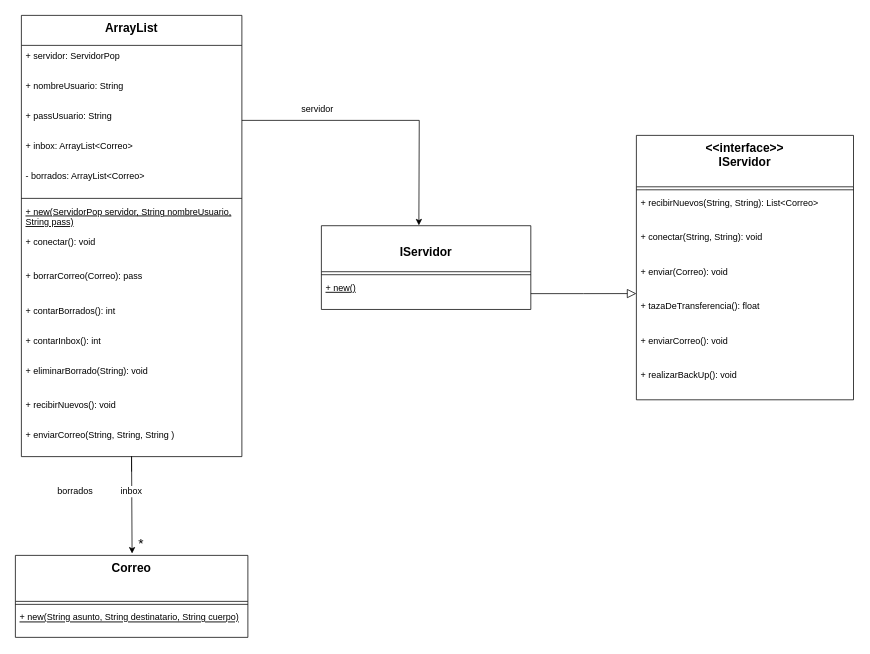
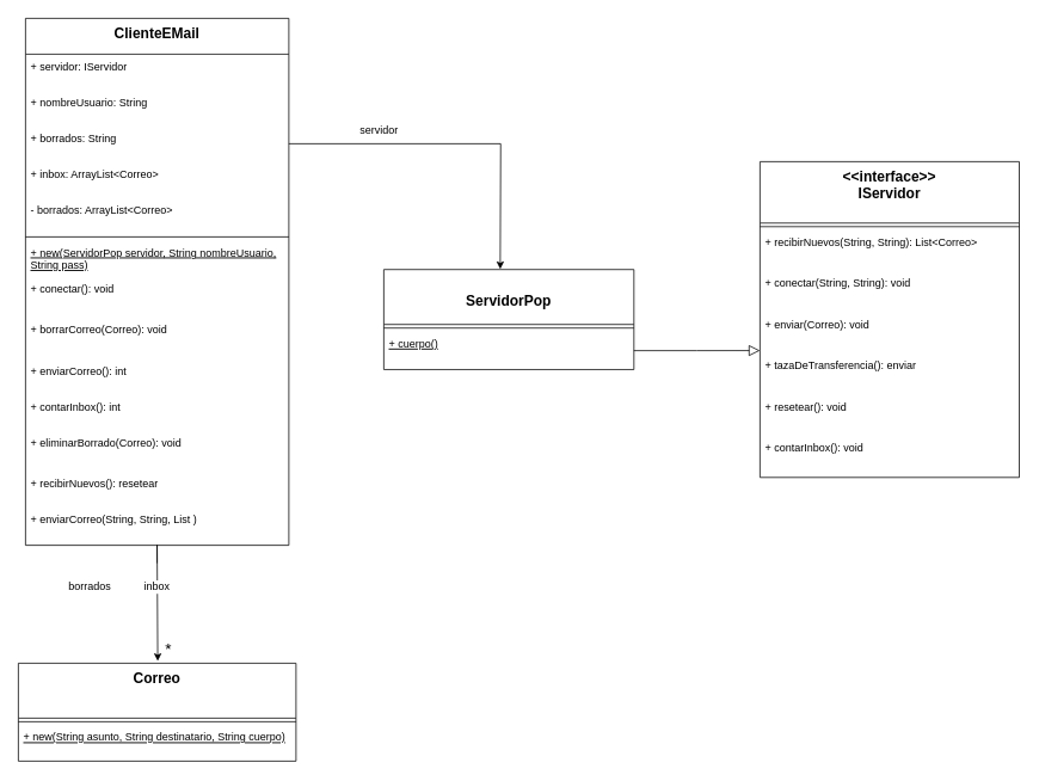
  <mxCell id="0" />
  <mxCell id="1" parent="0" />
- <mxCell id="2" value="ArrayList" style="swimlane;fontStyle=1;align=center;verticalAlign=top;childLayout=stackLayout;horizontal=1;startSize=40;horizontalStack=0;resizeParent=1;resizeParentMax=0;resizeLast=0;collapsible=0;marginBottom=0;fontSize=16;" parent="1" vertex="1"><mxGeometry x="28" y="20" width="294" height="588.33" as="geometry" /></mxCell>
- <mxCell id="3" value="+ servidor: ServidorPop" style="text;strokeColor=none;fillColor=none;align=left;verticalAlign=top;spacingLeft=4;spacingRight=4;overflow=hidden;rotatable=0;points=[[0,0.5],[1,0.5]];portConstraint=eastwest;" parent="2" vertex="1"><mxGeometry y="40" width="294" height="40" as="geometry" /></mxCell>
+ <mxCell id="2" value="ClienteEMail" style="swimlane;fontStyle=1;align=center;verticalAlign=top;childLayout=stackLayout;horizontal=1;startSize=40;horizontalStack=0;resizeParent=1;resizeParentMax=0;resizeLast=0;collapsible=0;marginBottom=0;fontSize=16;" parent="1" vertex="1"><mxGeometry x="28" y="20" width="294" height="588.33" as="geometry" /></mxCell>
+ <mxCell id="3" value="+ servidor: IServidor" style="text;strokeColor=none;fillColor=none;align=left;verticalAlign=top;spacingLeft=4;spacingRight=4;overflow=hidden;rotatable=0;points=[[0,0.5],[1,0.5]];portConstraint=eastwest;" parent="2" vertex="1"><mxGeometry y="40" width="294" height="40" as="geometry" /></mxCell>
  <mxCell id="4" value="+ nombreUsuario: String" style="text;strokeColor=none;fillColor=none;align=left;verticalAlign=top;spacingLeft=4;spacingRight=4;overflow=hidden;rotatable=0;points=[[0,0.5],[1,0.5]];portConstraint=eastwest;" parent="2" vertex="1"><mxGeometry y="80" width="294" height="40" as="geometry" /></mxCell>
  <mxCell id="5" style="edgeStyle=orthogonalEdgeStyle;rounded=0;orthogonalLoop=1;jettySize=auto;html=1;" edge="1" parent="2" source="6"><mxGeometry relative="1" as="geometry"><mxPoint x="530.0" y="280" as="targetPoint" /></mxGeometry></mxCell>
- <mxCell id="6" value="+ passUsuario: String" style="text;strokeColor=none;fillColor=none;align=left;verticalAlign=top;spacingLeft=4;spacingRight=4;overflow=hidden;rotatable=0;points=[[0,0.5],[1,0.5]];portConstraint=eastwest;" vertex="1" parent="2"><mxGeometry y="120" width="294" height="40" as="geometry" /></mxCell>
+ <mxCell id="6" value="+ borrados: String" style="text;strokeColor=none;fillColor=none;align=left;verticalAlign=top;spacingLeft=4;spacingRight=4;overflow=hidden;rotatable=0;points=[[0,0.5],[1,0.5]];portConstraint=eastwest;" vertex="1" parent="2"><mxGeometry y="120" width="294" height="40" as="geometry" /></mxCell>
  <mxCell id="7" value="+ inbox: ArrayList&lt;Correo&gt;" style="text;strokeColor=none;fillColor=none;align=left;verticalAlign=top;spacingLeft=4;spacingRight=4;overflow=hidden;rotatable=0;points=[[0,0.5],[1,0.5]];portConstraint=eastwest;" vertex="1" parent="2"><mxGeometry y="160" width="294" height="40" as="geometry" /></mxCell>
  <mxCell id="8" value="- borrados: ArrayList&lt;Correo&gt;" style="text;strokeColor=none;fillColor=none;align=left;verticalAlign=top;spacingLeft=4;spacingRight=4;overflow=hidden;rotatable=0;points=[[0,0.5],[1,0.5]];portConstraint=eastwest;" parent="2" vertex="1"><mxGeometry y="200" width="294" height="40" as="geometry" /></mxCell>
  <mxCell id="9" style="line;strokeWidth=1;fillColor=none;align=left;verticalAlign=middle;spacingTop=-1;spacingLeft=3;spacingRight=3;rotatable=0;labelPosition=right;points=[];portConstraint=eastwest;strokeColor=inherit;" parent="2" vertex="1"><mxGeometry y="240" width="294" height="8" as="geometry" /></mxCell>
  <mxCell id="10" value="+ new(ServidorPop servidor, String nombreUsuario,&#10;String pass)" style="text;strokeColor=none;fillColor=none;align=left;verticalAlign=top;spacingLeft=4;spacingRight=4;overflow=hidden;rotatable=0;points=[[0,0.5],[1,0.5]];portConstraint=eastwest;fontStyle=4" parent="2" vertex="1"><mxGeometry y="248" width="294" height="40" as="geometry" /></mxCell>
  <mxCell id="11" value="+ conectar(): void&#10;" style="text;strokeColor=none;fillColor=none;align=left;verticalAlign=top;spacingLeft=4;spacingRight=4;overflow=hidden;rotatable=0;points=[[0,0.5],[1,0.5]];portConstraint=eastwest;" vertex="1" parent="2"><mxGeometry y="288" width="294" height="46" as="geometry" /></mxCell>
- <mxCell id="12" value="+ borrarCorreo(Correo): pass&#10;" style="text;strokeColor=none;fillColor=none;align=left;verticalAlign=top;spacingLeft=4;spacingRight=4;overflow=hidden;rotatable=0;points=[[0,0.5],[1,0.5]];portConstraint=eastwest;" vertex="1" parent="2"><mxGeometry y="334" width="294" height="46" as="geometry" /></mxCell>
- <mxCell id="13" value="+ contarBorrados(): int" style="text;strokeColor=none;fillColor=none;align=left;verticalAlign=top;spacingLeft=4;spacingRight=4;overflow=hidden;rotatable=0;points=[[0,0.5],[1,0.5]];portConstraint=eastwest;" parent="2" vertex="1"><mxGeometry y="380" width="294" height="40" as="geometry" /></mxCell>
+ <mxCell id="12" value="+ borrarCorreo(Correo): void&#10;" style="text;strokeColor=none;fillColor=none;align=left;verticalAlign=top;spacingLeft=4;spacingRight=4;overflow=hidden;rotatable=0;points=[[0,0.5],[1,0.5]];portConstraint=eastwest;" vertex="1" parent="2"><mxGeometry y="334" width="294" height="46" as="geometry" /></mxCell>
+ <mxCell id="13" value="+ enviarCorreo(): int" style="text;strokeColor=none;fillColor=none;align=left;verticalAlign=top;spacingLeft=4;spacingRight=4;overflow=hidden;rotatable=0;points=[[0,0.5],[1,0.5]];portConstraint=eastwest;" parent="2" vertex="1"><mxGeometry y="380" width="294" height="40" as="geometry" /></mxCell>
  <mxCell id="14" value="+ contarInbox(): int" style="text;strokeColor=none;fillColor=none;align=left;verticalAlign=top;spacingLeft=4;spacingRight=4;overflow=hidden;rotatable=0;points=[[0,0.5],[1,0.5]];portConstraint=eastwest;" vertex="1" parent="2"><mxGeometry y="420" width="294" height="40" as="geometry" /></mxCell>
- <mxCell id="15" value="+ eliminarBorrado(String): void&#10;" style="text;strokeColor=none;fillColor=none;align=left;verticalAlign=top;spacingLeft=4;spacingRight=4;overflow=hidden;rotatable=0;points=[[0,0.5],[1,0.5]];portConstraint=eastwest;" vertex="1" parent="2"><mxGeometry y="460" width="294" height="46" as="geometry" /></mxCell>
- <mxCell id="16" value="+ recibirNuevos(): void" style="text;strokeColor=none;fillColor=none;align=left;verticalAlign=top;spacingLeft=4;spacingRight=4;overflow=hidden;rotatable=0;points=[[0,0.5],[1,0.5]];portConstraint=eastwest;" parent="2" vertex="1"><mxGeometry y="506" width="294" height="40" as="geometry" /></mxCell>
- <mxCell id="17" value="+ enviarCorreo(String, String, String )" style="text;strokeColor=none;fillColor=none;align=left;verticalAlign=top;spacingLeft=4;spacingRight=4;overflow=hidden;rotatable=0;points=[[0,0.5],[1,0.5]];portConstraint=eastwest;fontStyle=0" vertex="1" parent="2"><mxGeometry y="546" width="294" height="42.33" as="geometry" /></mxCell>
+ <mxCell id="15" value="+ eliminarBorrado(Correo): void&#10;" style="text;strokeColor=none;fillColor=none;align=left;verticalAlign=top;spacingLeft=4;spacingRight=4;overflow=hidden;rotatable=0;points=[[0,0.5],[1,0.5]];portConstraint=eastwest;" vertex="1" parent="2"><mxGeometry y="460" width="294" height="46" as="geometry" /></mxCell>
+ <mxCell id="16" value="+ recibirNuevos(): resetear" style="text;strokeColor=none;fillColor=none;align=left;verticalAlign=top;spacingLeft=4;spacingRight=4;overflow=hidden;rotatable=0;points=[[0,0.5],[1,0.5]];portConstraint=eastwest;" parent="2" vertex="1"><mxGeometry y="506" width="294" height="40" as="geometry" /></mxCell>
+ <mxCell id="17" value="+ enviarCorreo(String, String, List )" style="text;strokeColor=none;fillColor=none;align=left;verticalAlign=top;spacingLeft=4;spacingRight=4;overflow=hidden;rotatable=0;points=[[0,0.5],[1,0.5]];portConstraint=eastwest;fontStyle=0" vertex="1" parent="2"><mxGeometry y="546" width="294" height="42.33" as="geometry" /></mxCell>
  <mxCell id="18" value="&lt;&lt;interface&gt;&gt;&#10;IServidor" style="swimlane;fontStyle=1;align=center;verticalAlign=top;childLayout=stackLayout;horizontal=1;startSize=68.571;horizontalStack=0;resizeParent=1;resizeParentMax=0;resizeLast=0;collapsible=0;marginBottom=0;fontSize=16;" parent="1" vertex="1"><mxGeometry x="848" y="180" width="289.5" height="352.571" as="geometry" /></mxCell>
  <mxCell id="19" style="line;strokeWidth=1;fillColor=none;align=left;verticalAlign=middle;spacingTop=-1;spacingLeft=3;spacingRight=3;rotatable=0;labelPosition=right;points=[];portConstraint=eastwest;strokeColor=inherit;" parent="18" vertex="1"><mxGeometry y="68.571" width="289.5" height="8" as="geometry" /></mxCell>
  <mxCell id="20" value="+ recibirNuevos(String, String): List&lt;Correo&gt;" style="text;strokeColor=none;fillColor=none;align=left;verticalAlign=top;spacingLeft=4;spacingRight=4;overflow=hidden;rotatable=0;points=[[0,0.5],[1,0.5]];portConstraint=eastwest;" parent="18" vertex="1"><mxGeometry y="76.571" width="289.5" height="46" as="geometry" /></mxCell>
  <mxCell id="21" value="+ conectar(String, String): void&#10;" style="text;strokeColor=none;fillColor=none;align=left;verticalAlign=top;spacingLeft=4;spacingRight=4;overflow=hidden;rotatable=0;points=[[0,0.5],[1,0.5]];portConstraint=eastwest;" vertex="1" parent="18"><mxGeometry y="122.571" width="289.5" height="46" as="geometry" /></mxCell>
  <mxCell id="22" value="+ enviar(Correo): void&#10;" style="text;strokeColor=none;fillColor=none;align=left;verticalAlign=top;spacingLeft=4;spacingRight=4;overflow=hidden;rotatable=0;points=[[0,0.5],[1,0.5]];portConstraint=eastwest;" vertex="1" parent="18"><mxGeometry y="168.571" width="289.5" height="46" as="geometry" /></mxCell>
- <mxCell id="23" value="+ tazaDeTransferencia(): float&#10;" style="text;strokeColor=none;fillColor=none;align=left;verticalAlign=top;spacingLeft=4;spacingRight=4;overflow=hidden;rotatable=0;points=[[0,0.5],[1,0.5]];portConstraint=eastwest;" vertex="1" parent="18"><mxGeometry y="214.571" width="289.5" height="46" as="geometry" /></mxCell>
- <mxCell id="24" value="+ enviarCorreo(): void&#10;" style="text;strokeColor=none;fillColor=none;align=left;verticalAlign=top;spacingLeft=4;spacingRight=4;overflow=hidden;rotatable=0;points=[[0,0.5],[1,0.5]];portConstraint=eastwest;" vertex="1" parent="18"><mxGeometry y="260.571" width="289.5" height="46" as="geometry" /></mxCell>
- <mxCell id="25" value="+ realizarBackUp(): void&#10;" style="text;strokeColor=none;fillColor=none;align=left;verticalAlign=top;spacingLeft=4;spacingRight=4;overflow=hidden;rotatable=0;points=[[0,0.5],[1,0.5]];portConstraint=eastwest;" vertex="1" parent="18"><mxGeometry y="306.571" width="289.5" height="46" as="geometry" /></mxCell>
- <mxCell id="26" value="&#10;IServidor" style="swimlane;fontStyle=1;align=center;verticalAlign=top;childLayout=stackLayout;horizontal=1;startSize=61.333;horizontalStack=0;resizeParent=1;resizeParentMax=0;resizeLast=0;collapsible=0;marginBottom=0;fontSize=16;" parent="1" vertex="1"><mxGeometry x="428" y="300.45" width="279.25" height="111.663" as="geometry" /></mxCell>
+ <mxCell id="23" value="+ tazaDeTransferencia(): enviar&#10;" style="text;strokeColor=none;fillColor=none;align=left;verticalAlign=top;spacingLeft=4;spacingRight=4;overflow=hidden;rotatable=0;points=[[0,0.5],[1,0.5]];portConstraint=eastwest;" vertex="1" parent="18"><mxGeometry y="214.571" width="289.5" height="46" as="geometry" /></mxCell>
+ <mxCell id="24" value="+ resetear(): void&#10;" style="text;strokeColor=none;fillColor=none;align=left;verticalAlign=top;spacingLeft=4;spacingRight=4;overflow=hidden;rotatable=0;points=[[0,0.5],[1,0.5]];portConstraint=eastwest;" vertex="1" parent="18"><mxGeometry y="260.571" width="289.5" height="46" as="geometry" /></mxCell>
+ <mxCell id="25" value="+ contarInbox(): void&#10;" style="text;strokeColor=none;fillColor=none;align=left;verticalAlign=top;spacingLeft=4;spacingRight=4;overflow=hidden;rotatable=0;points=[[0,0.5],[1,0.5]];portConstraint=eastwest;" vertex="1" parent="18"><mxGeometry y="306.571" width="289.5" height="46" as="geometry" /></mxCell>
+ <mxCell id="26" value="&#10;ServidorPop" style="swimlane;fontStyle=1;align=center;verticalAlign=top;childLayout=stackLayout;horizontal=1;startSize=61.333;horizontalStack=0;resizeParent=1;resizeParentMax=0;resizeLast=0;collapsible=0;marginBottom=0;fontSize=16;" parent="1" vertex="1"><mxGeometry x="428" y="300.45" width="279.25" height="111.663" as="geometry" /></mxCell>
  <mxCell id="27" style="line;strokeWidth=1;fillColor=none;align=left;verticalAlign=middle;spacingTop=-1;spacingLeft=3;spacingRight=3;rotatable=0;labelPosition=right;points=[];portConstraint=eastwest;strokeColor=inherit;" parent="26" vertex="1"><mxGeometry y="61.333" width="279.25" height="8" as="geometry" /></mxCell>
- <mxCell id="28" value="+ new()" style="text;strokeColor=none;fillColor=none;align=left;verticalAlign=top;spacingLeft=4;spacingRight=4;overflow=hidden;rotatable=0;points=[[0,0.5],[1,0.5]];portConstraint=eastwest;fontStyle=4" parent="26" vertex="1"><mxGeometry y="69.333" width="279.25" height="42.33" as="geometry" /></mxCell>
+ <mxCell id="28" value="+ cuerpo()" style="text;strokeColor=none;fillColor=none;align=left;verticalAlign=top;spacingLeft=4;spacingRight=4;overflow=hidden;rotatable=0;points=[[0,0.5],[1,0.5]];portConstraint=eastwest;fontStyle=4" parent="26" vertex="1"><mxGeometry y="69.333" width="279.25" height="42.33" as="geometry" /></mxCell>
  <mxCell id="29" value="*" style="text;html=1;align=center;verticalAlign=middle;whiteSpace=wrap;rounded=0;labelBackgroundColor=none;fontSize=18;" parent="1" vertex="1"><mxGeometry x="158" y="710" width="60" height="30" as="geometry" /></mxCell>
  <mxCell id="30" value="Correo" style="swimlane;fontStyle=1;align=center;verticalAlign=top;childLayout=stackLayout;horizontal=1;startSize=61.333;horizontalStack=0;resizeParent=1;resizeParentMax=0;resizeLast=0;collapsible=0;marginBottom=0;fontSize=16;" vertex="1" parent="1"><mxGeometry x="20" y="740" width="310" height="109.333" as="geometry" /></mxCell>
  <mxCell id="31" style="line;strokeWidth=1;fillColor=none;align=left;verticalAlign=middle;spacingTop=-1;spacingLeft=3;spacingRight=3;rotatable=0;labelPosition=right;points=[];portConstraint=eastwest;strokeColor=inherit;" vertex="1" parent="30"><mxGeometry y="61.333" width="310" height="8" as="geometry" /></mxCell>
  <mxCell id="32" value="+ new(String asunto, String destinatario, String cuerpo)" style="text;strokeColor=none;fillColor=none;align=left;verticalAlign=top;spacingLeft=4;spacingRight=4;overflow=hidden;rotatable=0;points=[[0,0.5],[1,0.5]];portConstraint=eastwest;fontStyle=4" vertex="1" parent="30"><mxGeometry y="69.333" width="310" height="40" as="geometry" /></mxCell>
  <mxCell id="33" style="edgeStyle=orthogonalEdgeStyle;rounded=0;orthogonalLoop=1;jettySize=auto;html=1;entryX=0.502;entryY=-0.023;entryDx=0;entryDy=0;entryPerimeter=0;" edge="1" parent="1" target="30"><mxGeometry relative="1" as="geometry"><mxPoint x="174.9" y="628.33" as="sourcePoint" /><mxPoint x="174.9" y="728.33" as="targetPoint" /><Array as="points"><mxPoint x="175" y="608" /><mxPoint x="176" y="608" /></Array></mxGeometry></mxCell>
  <mxCell id="34" value="borrados" style="text;html=1;align=center;verticalAlign=middle;whiteSpace=wrap;rounded=0;labelBackgroundColor=default;" vertex="1" parent="1"><mxGeometry x="70" y="640" width="60" height="30" as="geometry" /></mxCell>
  <mxCell id="35" value="inbox" style="text;html=1;align=center;verticalAlign=middle;whiteSpace=wrap;rounded=0;labelBackgroundColor=default;" parent="1" vertex="1"><mxGeometry x="145" y="640" width="60" height="30" as="geometry" /></mxCell>
  <mxCell id="36" style="edgeStyle=orthogonalEdgeStyle;rounded=0;orthogonalLoop=1;jettySize=auto;html=1;entryX=0;entryY=0.921;entryDx=0;entryDy=0;entryPerimeter=0;dashed=0;endArrow=block;endFill=0;endSize=10;" edge="1" parent="1" source="28" target="22"><mxGeometry relative="1" as="geometry" /></mxCell>
  <mxCell id="37" value="servidor" style="text;html=1;align=center;verticalAlign=middle;whiteSpace=wrap;rounded=0;labelBackgroundColor=default;" vertex="1" parent="1"><mxGeometry x="393" y="130" width="60" height="30" as="geometry" /></mxCell>
